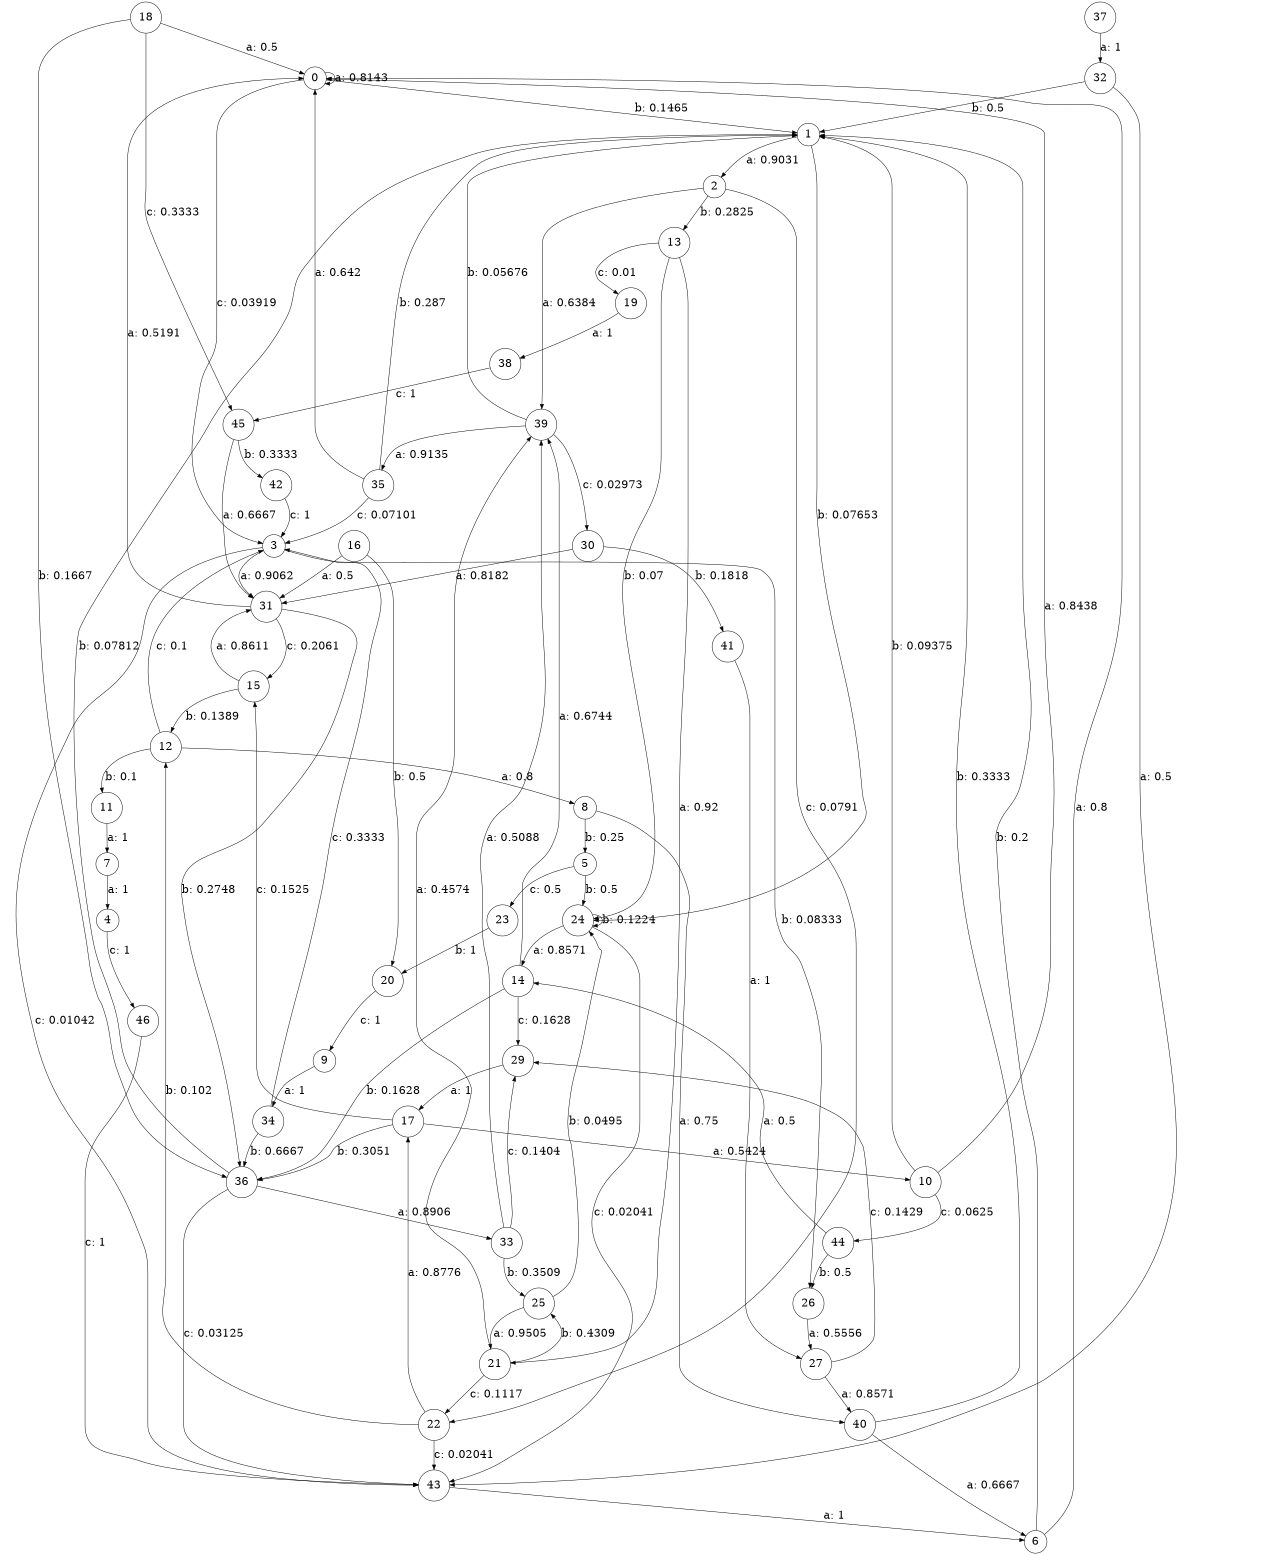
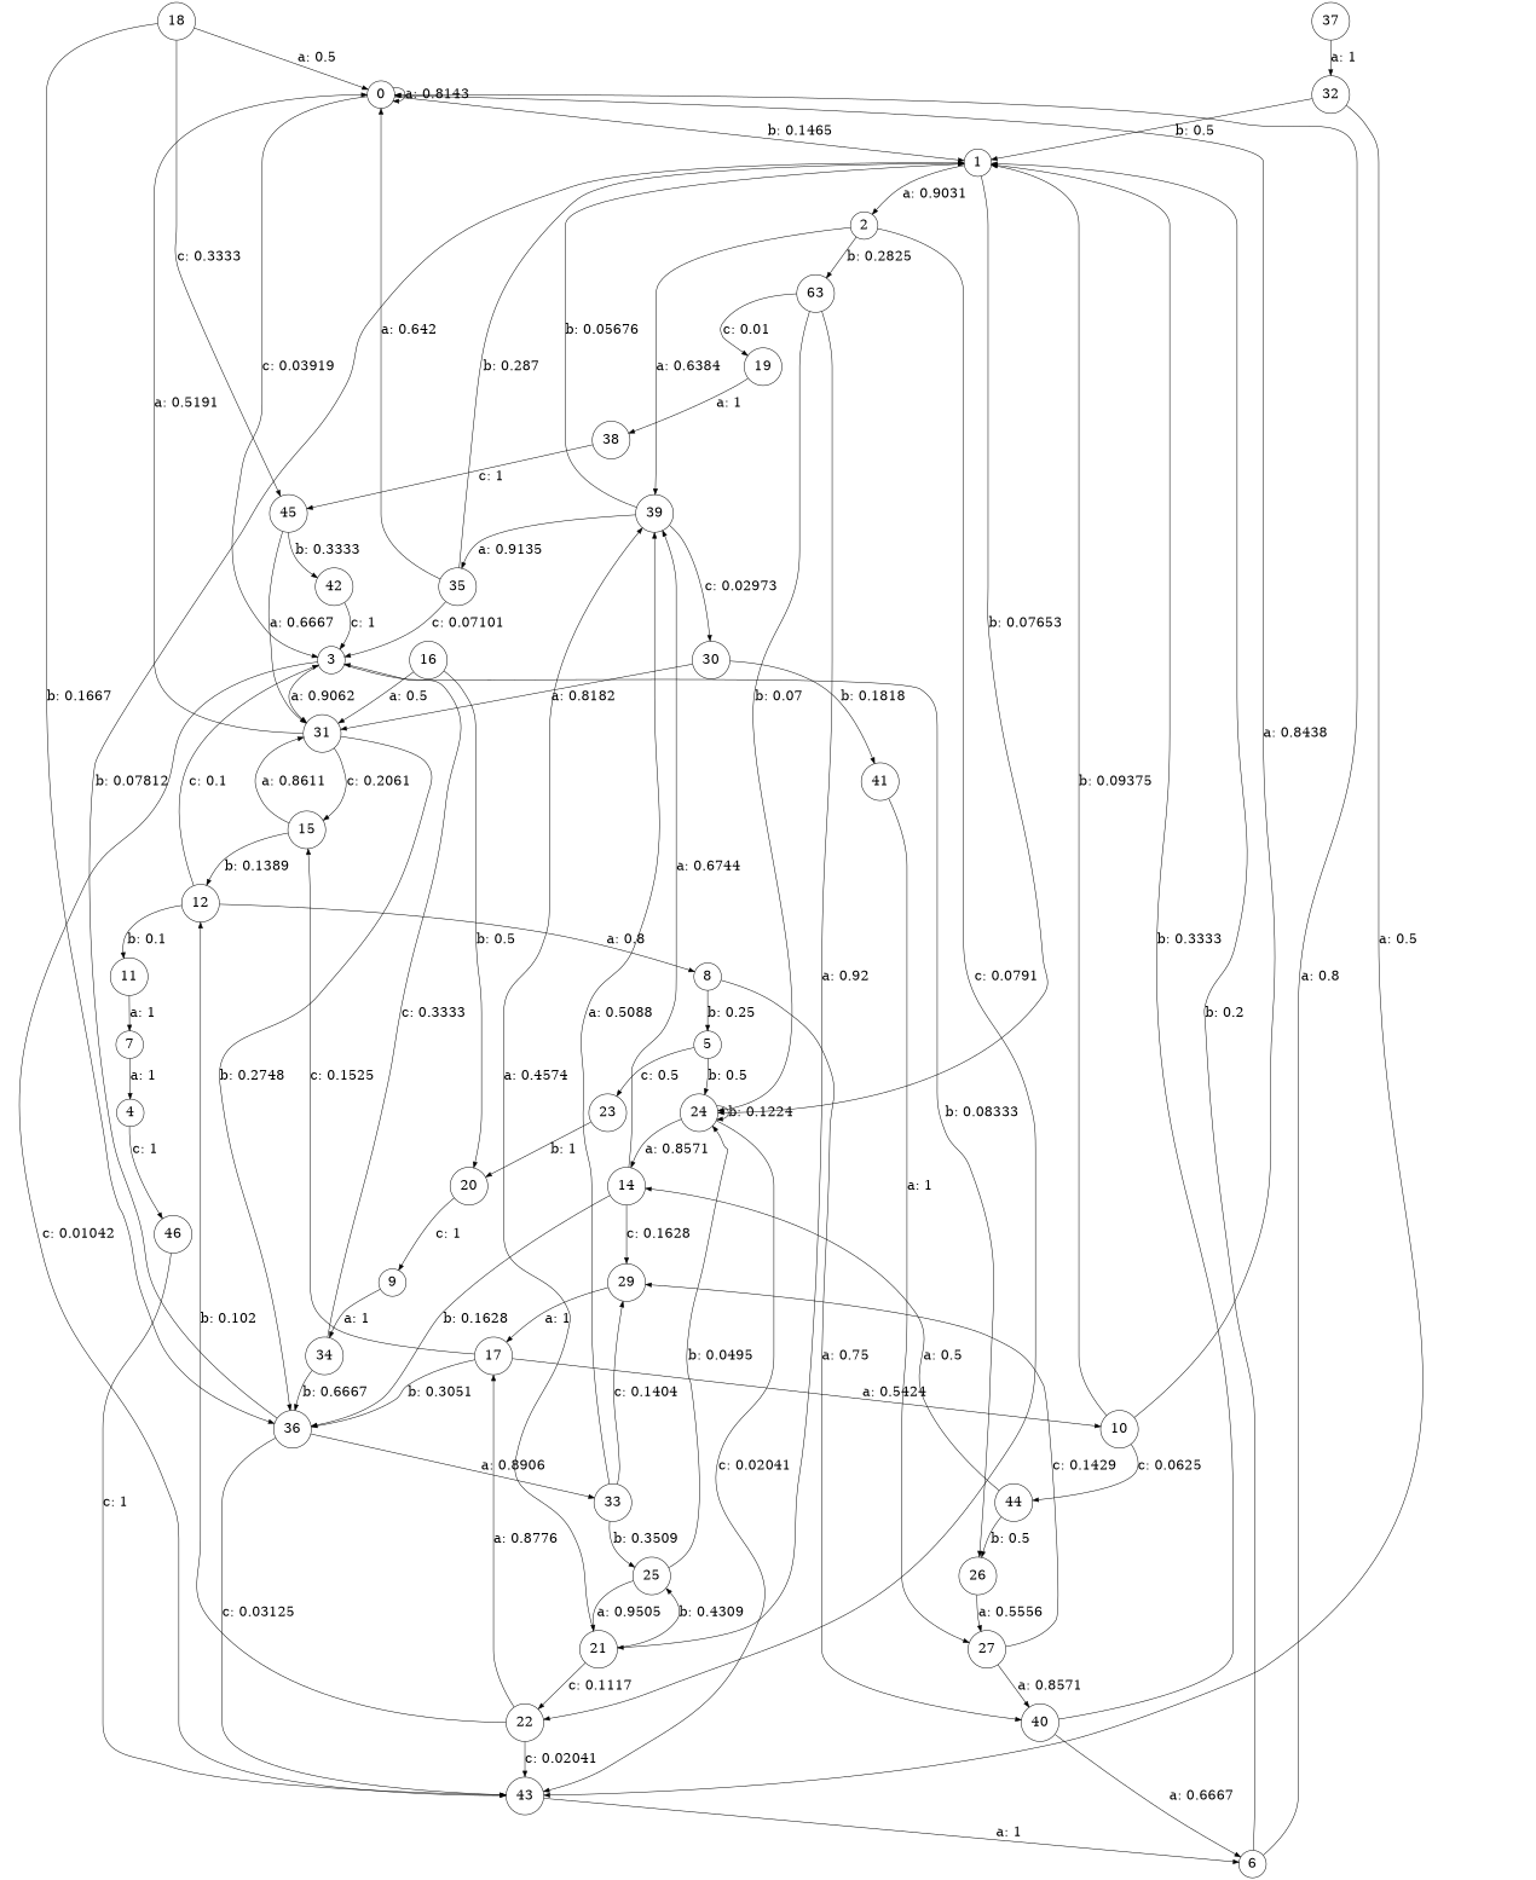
  digraph {
    node [fontsize=24 shape=circle]
    edge [fontsize=24]
    0
    1
    3
    2
    24
    31
    26
    43
    39
-   13
+   13 [label=63]
    22
    14
    36
    15
    27
    6
    30
    35
    21
    19
    12
    17
    29
    18
    45
    37
    32
    41
    25
    38
    8
    11
    10
    33
    16
    20
    40
    4
    46
    5
    23
    9
    7
    34
    44
    42
    0 -> 0 [label="a: 0.8143   "]
    0 -> 1 [label="b: 0.1465   "]
    0 -> 3 [label="c: 0.03919  "]
    1 -> 2 [label="a: 0.9031   "]
    1 -> 24 [label="b: 0.07653  "]
    3 -> 31 [label="a: 0.9062   "]
    3 -> 26 [label="b: 0.08333  "]
    3 -> 43 [label="c: 0.01042  "]
    2 -> 39 [label="a: 0.6384   "]
    2 -> 13 [label="b: 0.2825   "]
    2 -> 22 [label="c: 0.0791   "]
    24 -> 24 [label="b: 0.1224   "]
    24 -> 43 [label="c: 0.02041  "]
    24 -> 14 [label="a: 0.8571   "]
    31 -> 0 [label="a: 0.5191   "]
    31 -> 36 [label="b: 0.2748   "]
    31 -> 15 [label="c: 0.2061   "]
    26 -> 27 [label="a: 0.5556   "]
    43 -> 6 [label="a: 1        "]
    39 -> 1 [label="b: 0.05676  "]
    39 -> 30 [label="c: 0.02973  "]
    39 -> 35 [label="a: 0.9135   "]
    13 -> 24 [label="b: 0.07     "]
    13 -> 21 [label="a: 0.92     "]
    13 -> 19 [label="c: 0.01     "]
    22 -> 43 [label="c: 0.02041  "]
    22 -> 12 [label="b: 0.102    "]
    22 -> 17 [label="a: 0.8776   "]
    14 -> 39 [label="a: 0.6744   "]
    14 -> 36 [label="b: 0.1628   "]
    14 -> 29 [label="c: 0.1628   "]
    36 -> 1 [label="b: 0.07812  "]
    36 -> 43 [label="c: 0.03125  "]
    36 -> 33 [label="a: 0.8906   "]
    15 -> 31 [label="a: 0.8611   "]
    15 -> 12 [label="b: 0.1389   "]
    27 -> 29 [label="c: 0.1429   "]
    27 -> 40 [label="a: 0.8571   "]
    6 -> 0 [label="a: 0.8      "]
    6 -> 1 [label="b: 0.2      "]
    30 -> 31 [label="a: 0.8182   "]
    30 -> 41 [label="b: 0.1818   "]
    35 -> 0 [label="a: 0.642    "]
    35 -> 1 [label="b: 0.287    "]
    35 -> 3 [label="c: 0.07101  "]
    21 -> 39 [label="a: 0.4574   "]
    21 -> 22 [label="c: 0.1117   "]
    21 -> 25 [label="b: 0.4309   "]
    19 -> 38 [label="a: 1        "]
    12 -> 3 [label="c: 0.1      "]
    12 -> 8 [label="a: 0.8      "]
    12 -> 11 [label="b: 0.1      "]
    17 -> 36 [label="b: 0.3051   "]
    17 -> 15 [label="c: 0.1525   "]
    17 -> 10 [label="a: 0.5424   "]
    29 -> 17 [label="a: 1        "]
    18 -> 0 [label="a: 0.5      "]
    18 -> 36 [label="b: 0.1667   "]
    18 -> 45 [label="c: 0.3333   "]
    45 -> 31 [label="a: 0.6667   "]
    45 -> 42 [label="b: 0.3333   "]
    37 -> 32 [label="a: 1        "]
    32 -> 1 [label="b: 0.5      "]
    32 -> 43 [label="a: 0.5      "]
    41 -> 27 [label="a: 1        "]
    25 -> 24 [label="b: 0.0495   "]
    25 -> 21 [label="a: 0.9505   "]
    38 -> 45 [label="c: 1        "]
    8 -> 40 [label="a: 0.75     "]
    8 -> 5 [label="b: 0.25     "]
    11 -> 7 [label="a: 1        "]
    10 -> 0 [label="a: 0.8438   "]
    10 -> 1 [label="b: 0.09375  "]
    10 -> 44 [label="c: 0.0625   "]
    33 -> 39 [label="a: 0.5088   "]
    33 -> 29 [label="c: 0.1404   "]
    33 -> 25 [label="b: 0.3509   "]
    16 -> 31 [label="a: 0.5      "]
    16 -> 20 [label="b: 0.5      "]
    20 -> 9 [label="c: 1        "]
    40 -> 1 [label="b: 0.3333   "]
    40 -> 6 [label="a: 0.6667   "]
    4 -> 46 [label="c: 1        "]
    46 -> 43 [label="c: 1        "]
    5 -> 24 [label="b: 0.5      "]
    5 -> 23 [label="c: 0.5      "]
    23 -> 20 [label="b: 1        "]
    9 -> 34 [label="a: 1        "]
    7 -> 4 [label="a: 1        "]
    34 -> 3 [label="c: 0.3333   "]
    34 -> 36 [label="b: 0.6667   "]
    44 -> 26 [label="b: 0.5      "]
    44 -> 14 [label="a: 0.5      "]
    42 -> 3 [label="c: 1        "]
  }
